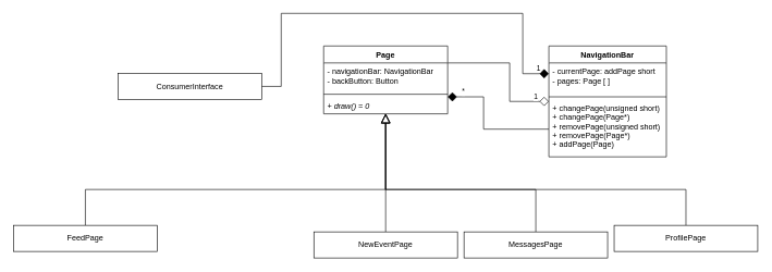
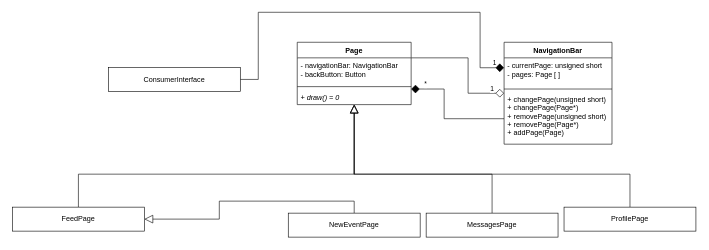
  <mxCell id="0" />
  <mxCell id="1" parent="0" />
  <mxCell id="2" style="edgeStyle=orthogonalEdgeStyle;rounded=0;orthogonalLoop=1;jettySize=auto;html=1;entryX=0.5;entryY=1;entryDx=0;entryDy=0;endArrow=block;endFill=0;startSize=6;endSize=12;exitX=0.5;exitY=0;exitDx=0;exitDy=0;" parent="1" source="3" target="12" edge="1"><mxGeometry relative="1" as="geometry"><Array as="points"><mxPoint x="130" y="290" /><mxPoint x="590" y="290" /></Array><mxPoint x="590" y="225" as="targetPoint" /></mxGeometry></mxCell>
  <mxCell id="3" value="FeedPage" style="rounded=0;whiteSpace=wrap;html=1;align=center;" parent="1" vertex="1"><mxGeometry x="20" y="345" width="220" height="40" as="geometry" /></mxCell>
- <mxCell id="4" style="edgeStyle=orthogonalEdgeStyle;rounded=0;orthogonalLoop=1;jettySize=auto;html=1;entryX=0.5;entryY=1;entryDx=0;entryDy=0;endArrow=block;endFill=0;startSize=6;endSize=12;exitX=0.5;exitY=0;exitDx=0;exitDy=0;" parent="1" source="5" target="12" edge="1"><mxGeometry relative="1" as="geometry"><mxPoint x="590" y="225" as="targetPoint" /></mxGeometry></mxCell>
+ <mxCell id="4" style="edgeStyle=orthogonalEdgeStyle;rounded=0;orthogonalLoop=1;jettySize=auto;html=1;endArrow=block;endFill=0;startSize=6;endSize=12;exitX=0.5;exitY=0;exitDx=0;exitDy=0;" parent="1" source="5" target="3" edge="1"><mxGeometry relative="1" as="geometry"><mxPoint x="590" y="225" as="targetPoint" /></mxGeometry></mxCell>
  <mxCell id="5" value="NewEventPage" style="rounded=0;whiteSpace=wrap;html=1;align=center;" parent="1" vertex="1"><mxGeometry x="480" y="355" width="220" height="40" as="geometry" /></mxCell>
  <mxCell id="6" style="edgeStyle=orthogonalEdgeStyle;rounded=0;orthogonalLoop=1;jettySize=auto;html=1;endArrow=block;endFill=0;startSize=6;endSize=12;exitX=0.5;exitY=0;exitDx=0;exitDy=0;entryX=0.5;entryY=1;entryDx=0;entryDy=0;" parent="1" source="7" target="12" edge="1"><mxGeometry relative="1" as="geometry"><Array as="points"><mxPoint x="820" y="290" /><mxPoint x="590" y="290" /></Array><mxPoint x="660" y="210" as="targetPoint" /></mxGeometry></mxCell>
  <mxCell id="7" value="MessagesPage" style="rounded=0;whiteSpace=wrap;html=1;align=center;" parent="1" vertex="1"><mxGeometry x="710" y="355" width="220" height="40" as="geometry" /></mxCell>
  <mxCell id="8" style="edgeStyle=orthogonalEdgeStyle;rounded=0;orthogonalLoop=1;jettySize=auto;html=1;exitX=0.5;exitY=0;exitDx=0;exitDy=0;entryX=0.5;entryY=1;entryDx=0;entryDy=0;endArrow=block;endFill=0;startSize=6;endSize=12;" parent="1" source="9" target="12" edge="1"><mxGeometry relative="1" as="geometry"><Array as="points"><mxPoint x="1050" y="290" /><mxPoint x="590" y="290" /></Array><mxPoint x="590" y="225" as="targetPoint" /></mxGeometry></mxCell>
  <mxCell id="9" value="ProfilePage" style="rounded=0;whiteSpace=wrap;html=1;align=center;" parent="1" vertex="1"><mxGeometry x="940" y="345" width="220" height="40" as="geometry" /></mxCell>
  <mxCell id="10" style="edgeStyle=orthogonalEdgeStyle;rounded=0;orthogonalLoop=1;jettySize=auto;html=1;exitX=1;exitY=0.25;exitDx=0;exitDy=0;endArrow=diamond;endFill=0;endSize=12;entryX=0;entryY=0.5;entryDx=0;entryDy=0;" edge="1" parent="1" source="12" target="18"><mxGeometry relative="1" as="geometry"><mxPoint x="830" y="130" as="targetPoint" /><Array as="points"><mxPoint x="780" y="96" /><mxPoint x="780" y="155" /></Array></mxGeometry></mxCell>
  <mxCell id="11" value="1" style="edgeLabel;html=1;align=center;verticalAlign=middle;resizable=0;points=[];" vertex="1" connectable="0" parent="10"><mxGeometry x="0.808" relative="1" as="geometry"><mxPoint y="-8" as="offset" /></mxGeometry></mxCell>
  <mxCell id="12" value="Page" style="swimlane;fontStyle=1;align=center;verticalAlign=top;childLayout=stackLayout;horizontal=1;startSize=26;horizontalStack=0;resizeParent=1;resizeParentMax=0;resizeLast=0;collapsible=1;marginBottom=0;swimlaneFillColor=default;" parent="1" vertex="1"><mxGeometry x="495" y="70" width="190" height="104" as="geometry"><mxRectangle x="805" y="60" width="70" height="26" as="alternateBounds" /></mxGeometry></mxCell>
  <mxCell id="13" value="- navigationBar: NavigationBar&#10;- backButton: Button" style="text;strokeColor=none;fillColor=none;align=left;verticalAlign=top;spacingLeft=4;spacingRight=4;overflow=hidden;rotatable=0;points=[[0,0.5],[1,0.5]];portConstraint=eastwest;" parent="12" vertex="1"><mxGeometry y="26" width="190" height="44" as="geometry" /></mxCell>
  <mxCell id="14" value="" style="line;strokeWidth=1;fillColor=none;align=left;verticalAlign=middle;spacingTop=-1;spacingLeft=3;spacingRight=3;rotatable=0;labelPosition=right;points=[];portConstraint=eastwest;" parent="12" vertex="1"><mxGeometry y="70" width="190" height="8" as="geometry" /></mxCell>
  <mxCell id="15" value="+ draw() = 0" style="text;strokeColor=none;fillColor=none;align=left;verticalAlign=top;spacingLeft=4;spacingRight=4;overflow=hidden;rotatable=0;points=[[0,0.5],[1,0.5]];portConstraint=eastwest;fontStyle=2" parent="12" vertex="1"><mxGeometry y="78" width="190" height="26" as="geometry" /></mxCell>
  <mxCell id="16" style="edgeStyle=orthogonalEdgeStyle;rounded=0;orthogonalLoop=1;jettySize=auto;html=1;exitX=0;exitY=0.75;exitDx=0;exitDy=0;entryX=1;entryY=0.75;entryDx=0;entryDy=0;endArrow=diamond;endFill=1;endSize=12;" edge="1" parent="1" source="18" target="12"><mxGeometry relative="1" as="geometry"><Array as="points"><mxPoint x="740" y="198" /><mxPoint x="740" y="148" /></Array></mxGeometry></mxCell>
  <mxCell id="17" value="*" style="edgeLabel;html=1;align=center;verticalAlign=middle;resizable=0;points=[];" vertex="1" connectable="0" parent="16"><mxGeometry x="0.743" y="1" relative="1" as="geometry"><mxPoint x="-3" y="-10" as="offset" /></mxGeometry></mxCell>
  <mxCell id="18" value="NavigationBar" style="swimlane;fontStyle=1;align=center;verticalAlign=top;childLayout=stackLayout;horizontal=1;startSize=26;horizontalStack=0;resizeParent=1;resizeParentMax=0;resizeLast=0;collapsible=1;marginBottom=0;swimlaneFillColor=default;" vertex="1" parent="1"><mxGeometry x="840" y="70" width="180" height="170" as="geometry"><mxRectangle x="1150" y="60" width="120" height="26" as="alternateBounds" /></mxGeometry></mxCell>
- <mxCell id="19" value="- currentPage: addPage short&#10;- pages: Page [ ]" style="text;strokeColor=none;fillColor=none;align=left;verticalAlign=top;spacingLeft=4;spacingRight=4;overflow=hidden;rotatable=0;points=[[0,0.5],[1,0.5]];portConstraint=eastwest;fontStyle=0" vertex="1" parent="18"><mxGeometry y="26" width="180" height="48" as="geometry" /></mxCell>
+ <mxCell id="19" value="- currentPage: unsigned short&#10;- pages: Page [ ]" style="text;strokeColor=none;fillColor=none;align=left;verticalAlign=top;spacingLeft=4;spacingRight=4;overflow=hidden;rotatable=0;points=[[0,0.5],[1,0.5]];portConstraint=eastwest;fontStyle=0" vertex="1" parent="18"><mxGeometry y="26" width="180" height="48" as="geometry" /></mxCell>
  <mxCell id="20" value="" style="line;strokeWidth=1;fillColor=none;align=left;verticalAlign=middle;spacingTop=-1;spacingLeft=3;spacingRight=3;rotatable=0;labelPosition=right;points=[];portConstraint=eastwest;" vertex="1" parent="18"><mxGeometry y="74" width="180" height="8" as="geometry" /></mxCell>
  <mxCell id="21" value="+ changePage(unsigned short)&#10;+ changePage(Page*)&#10;+ removePage(unsigned short)&#10;+ removePage(Page*)&#10;+ addPage(Page)" style="text;strokeColor=none;fillColor=none;align=left;verticalAlign=top;spacingLeft=4;spacingRight=4;overflow=hidden;rotatable=0;points=[[0,0.5],[1,0.5]];portConstraint=eastwest;" vertex="1" parent="18"><mxGeometry y="82" width="180" height="88" as="geometry" /></mxCell>
  <mxCell id="22" style="edgeStyle=orthogonalEdgeStyle;rounded=0;orthogonalLoop=1;jettySize=auto;html=1;exitX=1;exitY=0.5;exitDx=0;exitDy=0;entryX=0;entryY=0.25;entryDx=0;entryDy=0;endArrow=diamond;endFill=1;endSize=12;" edge="1" parent="1" source="24" target="18"><mxGeometry relative="1" as="geometry"><mxPoint x="800" y="90" as="targetPoint" /><mxPoint x="270" y="118" as="sourcePoint" /><Array as="points"><mxPoint x="430" y="132" /><mxPoint x="430" y="20" /><mxPoint x="800" y="20" /><mxPoint x="800" y="113" /><mxPoint x="840" y="113" /></Array></mxGeometry></mxCell>
  <mxCell id="23" value="1" style="edgeLabel;html=1;align=center;verticalAlign=middle;resizable=0;points=[];" vertex="1" connectable="0" parent="22"><mxGeometry x="0.946" relative="1" as="geometry"><mxPoint x="1" y="-9" as="offset" /></mxGeometry></mxCell>
  <mxCell id="24" value="ConsumerInterface" style="rounded=0;whiteSpace=wrap;html=1;align=center;" vertex="1" parent="1"><mxGeometry x="180" y="112" width="220" height="40" as="geometry" /></mxCell>
